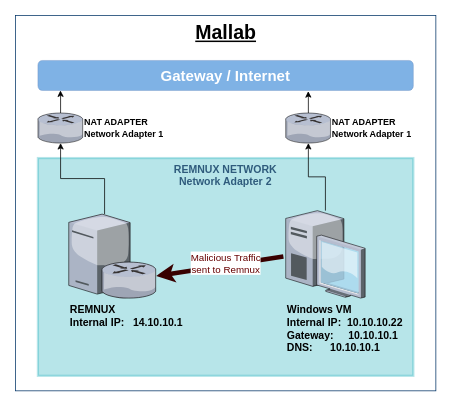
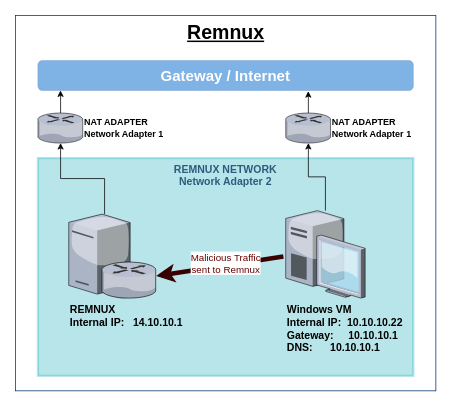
  <mxCell id="0" style=";html=1;" />
  <mxCell id="1" style=";html=1;" parent="0" />
  <mxCell id="2" value="" style="rounded=0;whiteSpace=wrap;html=1;fontSize=40;fontColor=#FFFFFF;fillColor=#FFFFFF;strokeColor=#003366;" parent="1" vertex="1"><mxGeometry x="20" y="20" width="560" height="500" as="geometry" /></mxCell>
  <mxCell id="3" value="&lt;b&gt;REMNUX NETWORK&lt;br&gt;Network Adapter 2&lt;/b&gt;" style="whiteSpace=wrap;html=1;fillColor=#12aab5;fontSize=14;strokeColor=#12aab5;verticalAlign=top;fontColor=#2F5B7C;rounded=0;shadow=0;labelBackgroundColor=none;strokeWidth=3;opacity=30;" parent="1" vertex="1"><mxGeometry x="50" y="210" width="500" height="290" as="geometry" /></mxCell>
  <mxCell id="4" style="edgeStyle=orthogonalEdgeStyle;rounded=0;orthogonalLoop=1;jettySize=auto;html=1;" edge="1" parent="1" source="5" target="11"><mxGeometry relative="1" as="geometry" /></mxCell>
  <mxCell id="5" value="&lt;b&gt;Windows VM&lt;br&gt;Internal IP:&amp;nbsp; 10.10.10.22&lt;br&gt;Gateway:&amp;nbsp; &amp;nbsp; &amp;nbsp;10.10.10.1&lt;br&gt;DNS:&lt;span style=&quot;white-space: pre&quot;&gt; &lt;/span&gt;&amp;nbsp; &amp;nbsp; &amp;nbsp;10.10.10.1&lt;/b&gt;" style="verticalLabelPosition=bottom;aspect=fixed;html=1;verticalAlign=top;strokeColor=none;shape=mxgraph.citrix.desktop;fillColor=#66B2FF;gradientColor=#0066CC;fontSize=14;align=left;" parent="1" vertex="1"><mxGeometry x="380" y="280" width="105.8" height="116.5" as="geometry" /></mxCell>
  <mxCell id="6" value="Malicious Traffic&lt;br&gt;sent to Remnux" style="endArrow=classic;html=1;rounded=0;fontSize=13;exitX=-0.029;exitY=0.525;exitDx=0;exitDy=0;exitPerimeter=0;strokeWidth=6;strokeColor=#380000;fontColor=#660000;" parent="1" source="5" edge="1" target="14"><mxGeometry x="-0.096" y="-3" width="50" height="50" relative="1" as="geometry"><mxPoint x="250" y="400" as="sourcePoint" /><mxPoint x="220" y="341" as="targetPoint" /><mxPoint as="offset" /></mxGeometry></mxCell>
  <mxCell id="7" value="&lt;b&gt;&lt;font style=&quot;font-size: 20px&quot; color=&quot;#ffffff&quot;&gt;Gateway / Internet&lt;/font&gt;&lt;/b&gt;" style="rounded=1;whiteSpace=wrap;html=1;strokeColor=#6c8ebf;fillColor=#0066CC;opacity=50;" vertex="1" parent="1"><mxGeometry x="50" y="80" width="500" height="40" as="geometry" /></mxCell>
  <mxCell id="8" style="edgeStyle=orthogonalEdgeStyle;rounded=0;orthogonalLoop=1;jettySize=auto;html=1;entryX=0.06;entryY=0.999;entryDx=0;entryDy=0;entryPerimeter=0;" edge="1" parent="1" source="9" target="7"><mxGeometry relative="1" as="geometry" /></mxCell>
  <mxCell id="9" value="&lt;span style=&quot;color: rgb(0, 0, 0);&quot;&gt;NAT ADAPTER&lt;br&gt;Network Adapter 1&lt;/span&gt;" style="verticalLabelPosition=middle;sketch=0;aspect=fixed;html=1;verticalAlign=middle;strokeColor=none;align=left;outlineConnect=0;shape=mxgraph.citrix.router;fontSize=12;fontColor=#FFFFFF;fillColor=#FFFFFF;labelPosition=right;fontStyle=1" parent="1" vertex="1"><mxGeometry x="50" y="150" width="60.28" height="40" as="geometry" /></mxCell>
  <mxCell id="10" style="edgeStyle=orthogonalEdgeStyle;rounded=0;orthogonalLoop=1;jettySize=auto;html=1;entryX=0.72;entryY=1.024;entryDx=0;entryDy=0;entryPerimeter=0;" edge="1" parent="1" source="11" target="7"><mxGeometry relative="1" as="geometry" /></mxCell>
  <mxCell id="11" value="&lt;span style=&quot;color: rgb(0, 0, 0);&quot;&gt;NAT ADAPTER&lt;br&gt;Network Adapter 1&lt;/span&gt;" style="verticalLabelPosition=middle;sketch=0;aspect=fixed;html=1;verticalAlign=middle;strokeColor=none;align=left;outlineConnect=0;shape=mxgraph.citrix.router;fontSize=12;fontColor=#FFFFFF;fillColor=#FFFFFF;labelPosition=right;fontStyle=1" vertex="1" parent="1"><mxGeometry x="380" y="150" width="60.28" height="40" as="geometry" /></mxCell>
  <mxCell id="12" style="edgeStyle=orthogonalEdgeStyle;rounded=0;orthogonalLoop=1;jettySize=auto;html=1;" edge="1" parent="1" source="13" target="9"><mxGeometry relative="1" as="geometry" /></mxCell>
  <mxCell id="13" value="&lt;div style=&quot;&quot;&gt;&lt;b style=&quot;background-color: initial;&quot;&gt;REMNUX&lt;/b&gt;&lt;/div&gt;&lt;div style=&quot;&quot;&gt;&lt;b&gt;Internal IP:&amp;nbsp; &amp;nbsp;14.10.10.1&lt;/b&gt;&lt;b style=&quot;background-color: initial;&quot;&gt;&lt;br&gt;&lt;/b&gt;&lt;/div&gt;" style="verticalLabelPosition=bottom;aspect=fixed;html=1;verticalAlign=top;strokeColor=none;shape=mxgraph.citrix.xenapp_server;fillColor=#66B2FF;gradientColor=#0066CC;fontSize=14;align=left;" parent="1" vertex="1"><mxGeometry x="91.045" y="284.64" width="95.528" height="111.87" as="geometry" /></mxCell>
  <mxCell id="14" value="" style="verticalLabelPosition=middle;sketch=0;aspect=fixed;html=1;verticalAlign=middle;strokeColor=none;align=left;outlineConnect=0;shape=mxgraph.citrix.router;fontSize=12;fontColor=#FFFFFF;fillColor=#FFFFFF;labelPosition=right;fontStyle=1" vertex="1" parent="1"><mxGeometry x="135.258" y="348.5" width="72.352" height="48.011" as="geometry" /></mxCell>
- <mxCell id="15" value="Mallab" style="text;strokeColor=none;fillColor=none;html=1;fontSize=26;fontStyle=5;verticalAlign=middle;align=center;" vertex="1" parent="1"><mxGeometry x="50" y="23" width="500" height="40" as="geometry" /></mxCell>
+ <mxCell id="15" value="Remnux" style="text;strokeColor=none;fillColor=none;html=1;fontSize=26;fontStyle=5;verticalAlign=middle;align=center;" vertex="1" parent="1"><mxGeometry x="50" y="23" width="500" height="40" as="geometry" /></mxCell>
